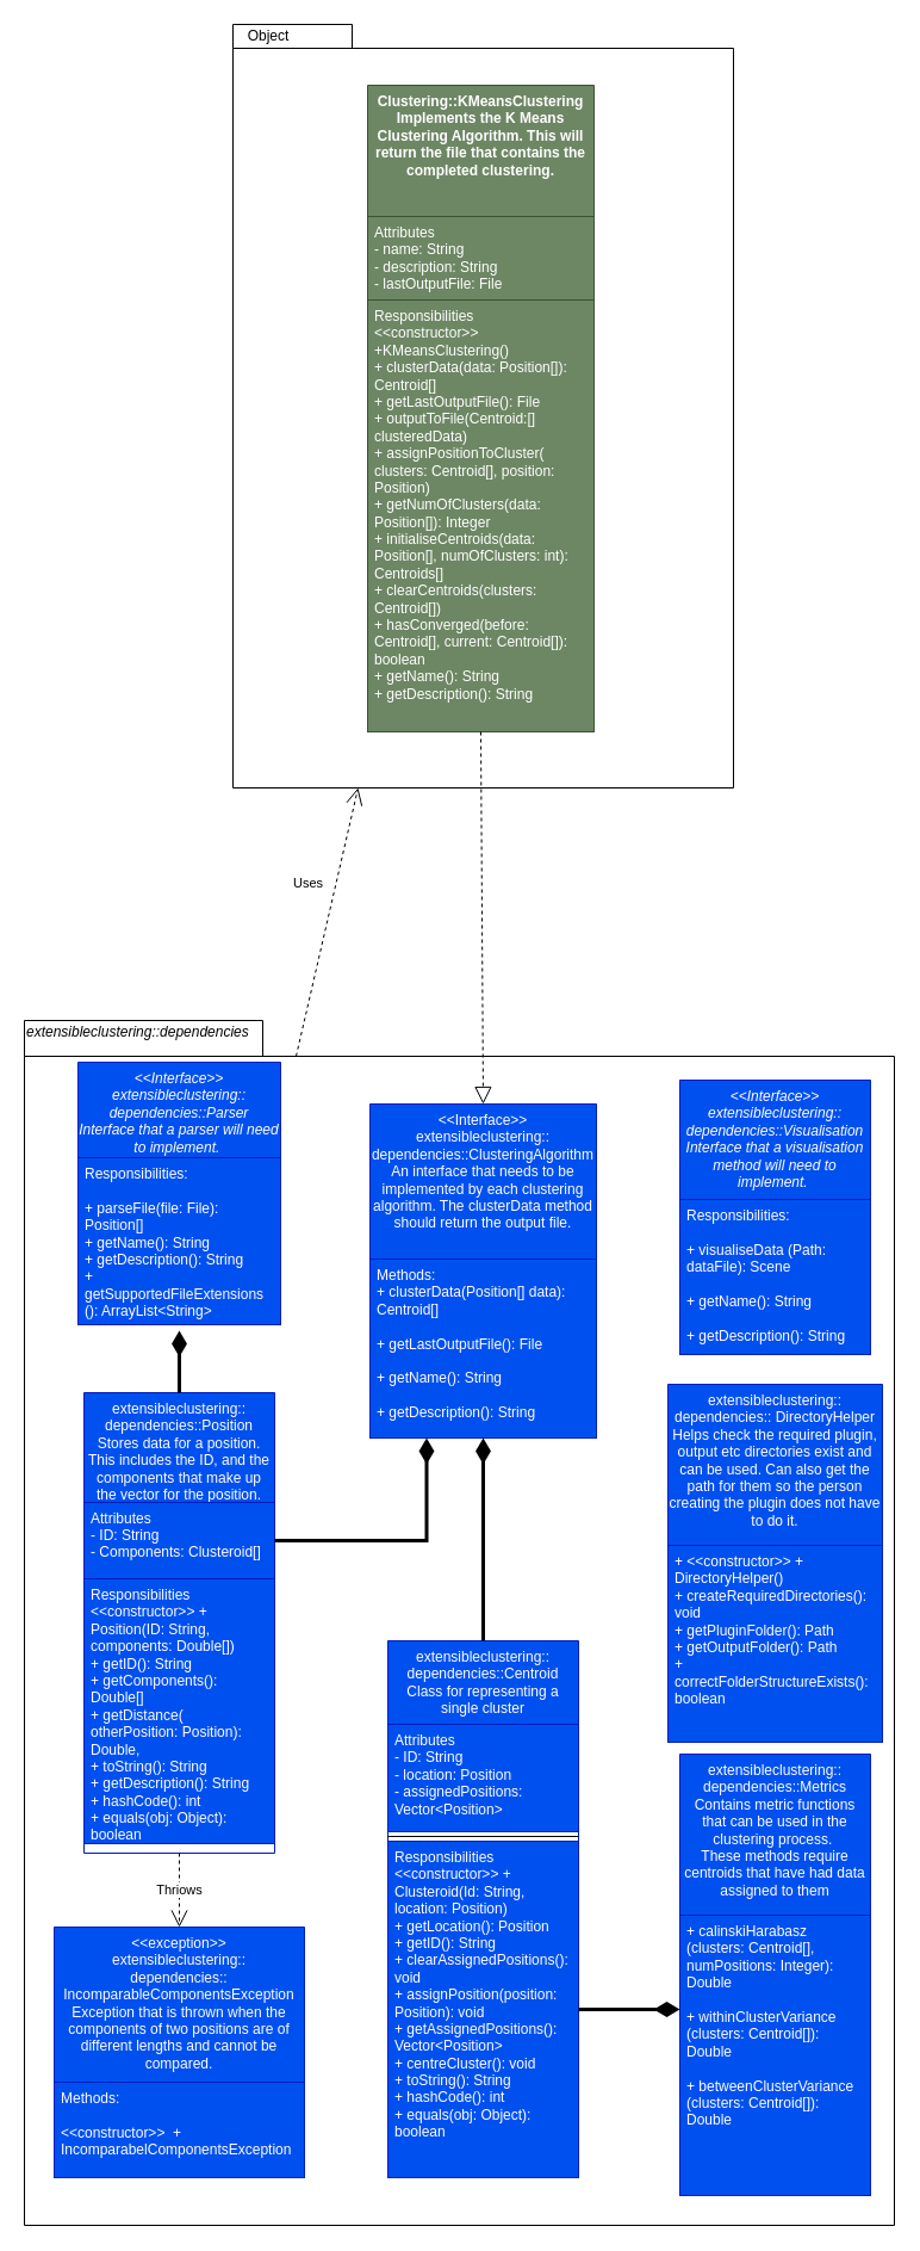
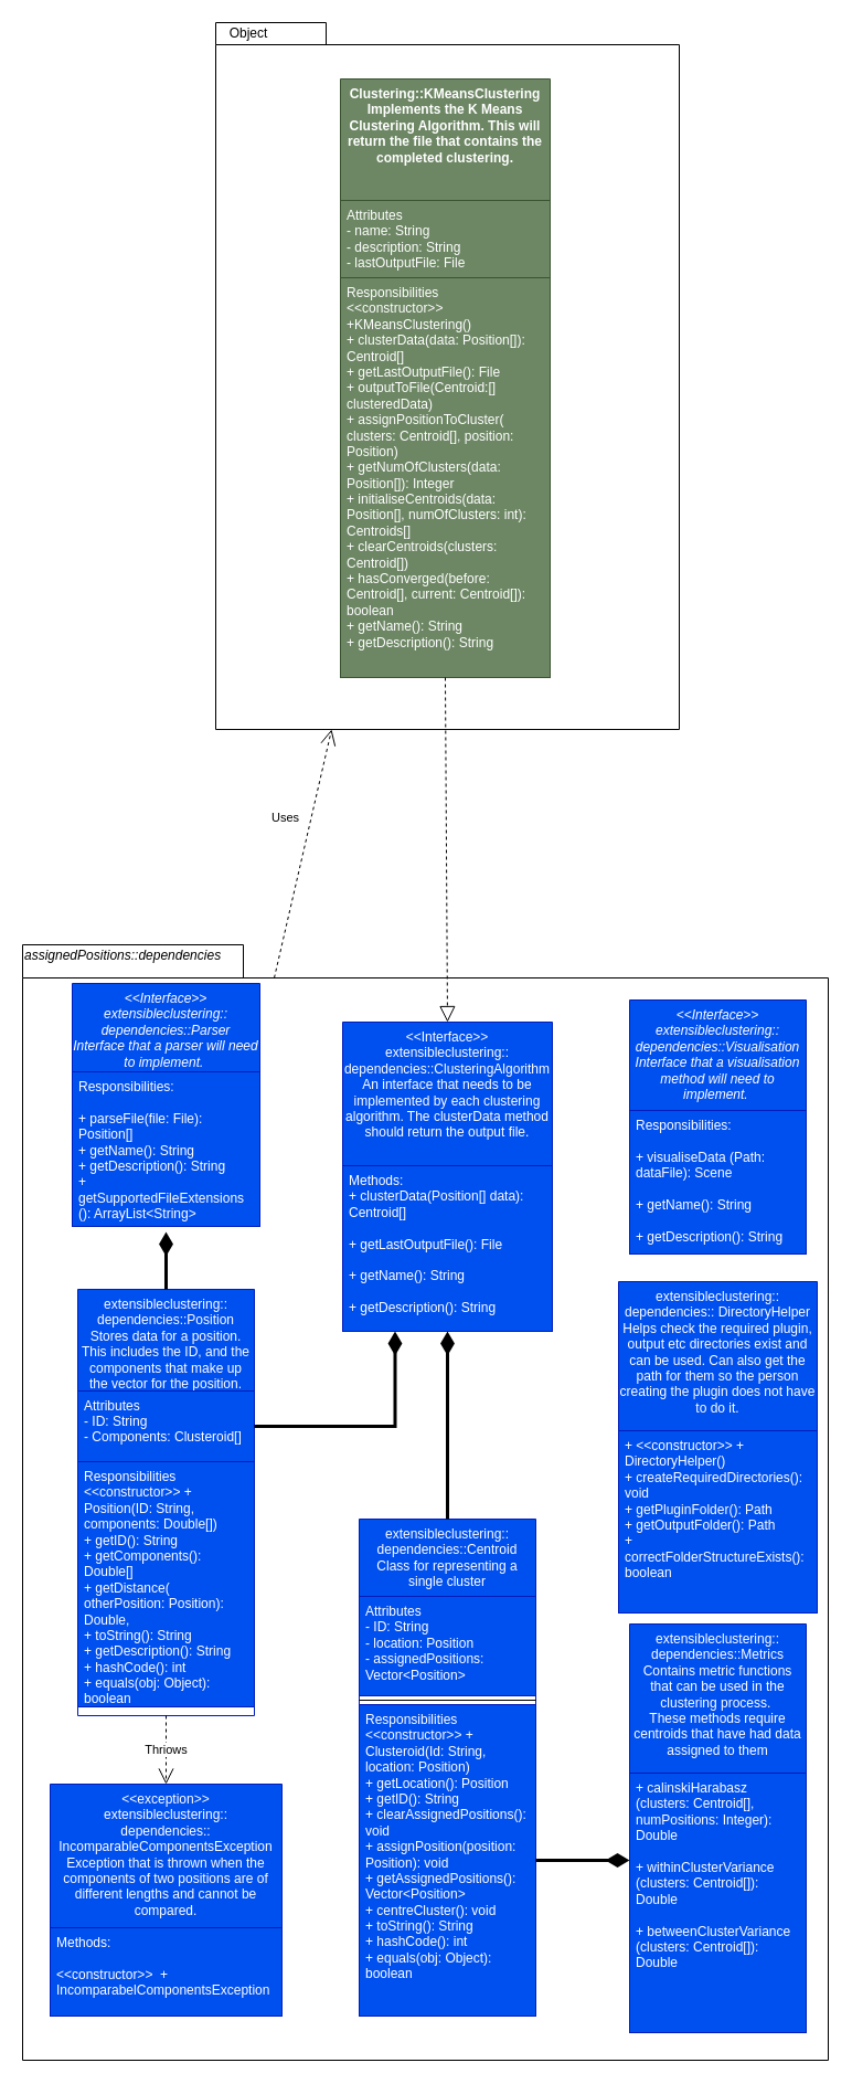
  <mxCell id="0" />
  <mxCell id="1" parent="0" />
  <mxCell id="2" value="" style="shape=folder;fontStyle=1;spacingTop=10;tabWidth=100;tabHeight=20;tabPosition=left;html=1;" parent="1" vertex="1"><mxGeometry x="195" y="20" width="420" height="640" as="geometry" /></mxCell>
  <mxCell id="3" value="Clustering::KMeansClustering&lt;br&gt;Implements the K Means Clustering Algorithm. This will return the file that contains the completed clustering." style="swimlane;fontStyle=1;align=center;verticalAlign=top;childLayout=stackLayout;horizontal=1;startSize=110;horizontalStack=0;resizeParent=1;resizeParentMax=0;resizeLast=0;collapsible=1;marginBottom=0;whiteSpace=wrap;labelBorderColor=none;html=1;fillColor=#6d8764;strokeColor=#3A5431;fontColor=#ffffff;" parent="1" vertex="1"><mxGeometry x="308" y="71" width="190" height="542" as="geometry" /></mxCell>
  <mxCell id="4" value="Attributes&#10;- name: String&#10;- description: String&#10;- lastOutputFile: File" style="text;align=left;verticalAlign=top;spacingLeft=4;spacingRight=4;overflow=hidden;rotatable=0;points=[[0,0.5],[1,0.5]];portConstraint=eastwest;rounded=0;shadow=0;html=0;fontStyle=0;whiteSpace=wrap;fillColor=#6d8764;strokeColor=#3A5431;fontColor=#ffffff;" parent="3" vertex="1"><mxGeometry y="110" width="190" height="70" as="geometry" /></mxCell>
  <mxCell id="5" value="Responsibilities&#10;&lt;&lt;constructor&gt;&gt; +KMeansClustering()&#10;+ clusterData(data: Position[]): Centroid[]&#10;+ getLastOutputFile(): File&#10;+ outputToFile(Centroid:[] clusteredData)&#10;+ assignPositionToCluster( clusters: Centroid[], position: Position)&#10;+ getNumOfClusters(data: Position[]): Integer&#10;+ initialiseCentroids(data: Position[], numOfClusters: int): Centroids[]&#10;+ clearCentroids(clusters: Centroid[])&#10;+ hasConverged(before: Centroid[], current: Centroid[]): boolean&#10;+ getName(): String&#10;+ getDescription(): String" style="text;strokeColor=#3A5431;fillColor=#6d8764;align=left;verticalAlign=top;spacingLeft=4;spacingRight=4;overflow=hidden;rotatable=0;points=[[0,0.5],[1,0.5]];portConstraint=eastwest;whiteSpace=wrap;fontColor=#ffffff;" parent="3" vertex="1"><mxGeometry y="180" width="190" height="362" as="geometry" /></mxCell>
  <mxCell id="6" value="" style="shape=folder;fontStyle=1;spacingTop=10;tabWidth=200;tabHeight=30;tabPosition=left;html=1;" parent="1" vertex="1"><mxGeometry x="20" y="855" width="730" height="1010" as="geometry" /></mxCell>
  <mxCell id="7" value="extensibleclustering::&#10;dependencies::Position&#10;Stores data for a position. This includes the ID, and the components that make up the vector for the position." style="swimlane;fontStyle=0;align=center;verticalAlign=top;childLayout=stackLayout;horizontal=1;startSize=92;horizontalStack=0;resizeParent=1;resizeLast=0;collapsible=1;marginBottom=0;rounded=0;shadow=0;strokeWidth=1;whiteSpace=wrap;fillColor=#0050ef;strokeColor=#001DBC;fontColor=#ffffff;" parent="1" vertex="1"><mxGeometry x="70" y="1167" width="160" height="386" as="geometry"><mxRectangle x="130" y="380" width="160" height="26" as="alternateBounds" /></mxGeometry></mxCell>
  <mxCell id="8" value="Attributes&#10;- ID: String&#10;- Components: Clusteroid[]" style="text;align=left;verticalAlign=top;spacingLeft=4;spacingRight=4;overflow=hidden;rotatable=0;points=[[0,0.5],[1,0.5]];portConstraint=eastwest;rounded=0;shadow=0;html=0;fontStyle=0;fillColor=#0050ef;strokeColor=#001DBC;fontColor=#ffffff;" parent="7" vertex="1"><mxGeometry y="92" width="160" height="64" as="geometry" /></mxCell>
  <mxCell id="9" value="Responsibilities&#10;&lt;&lt;constructor&gt;&gt; + Position(ID: String, components: Double[])&#10;+ getID(): String&#10;+ getComponents(): Double[]&#10;+ getDistance( otherPosition: Position): Double, &#10;+ toString(): String&#10;+ getDescription(): String&#10;+ hashCode(): int&#10;+ equals(obj: Object): boolean" style="text;align=left;verticalAlign=top;spacingLeft=4;spacingRight=4;overflow=hidden;rotatable=0;points=[[0,0.5],[1,0.5]];portConstraint=eastwest;fontStyle=0;whiteSpace=wrap;fillColor=#0050ef;strokeColor=#001DBC;fontColor=#ffffff;" parent="7" vertex="1"><mxGeometry y="156" width="160" height="222" as="geometry" /></mxCell>
  <mxCell id="10" value="" style="endArrow=diamondThin;endSize=13;endFill=1;shadow=0;strokeWidth=3;rounded=0;edgeStyle=elbowEdgeStyle;elbow=vertical;strokeColor=#000000;entryX=0.5;entryY=1;entryDx=0;entryDy=0;" parent="1" source="7" edge="1"><mxGeometry width="160" relative="1" as="geometry"><mxPoint x="150" y="978" as="sourcePoint" /><mxPoint x="150" y="1115" as="targetPoint" /></mxGeometry></mxCell>
- <mxCell id="11" value="&lt;span style=&quot;font-style: italic ; text-align: center&quot;&gt;extensibleclustering::&lt;/span&gt;&lt;span style=&quot;font-style: italic ; text-align: center&quot;&gt;dependencies&lt;/span&gt;" style="text;html=1;strokeColor=none;fillColor=none;align=left;verticalAlign=middle;whiteSpace=wrap;rounded=0;" parent="1" vertex="1"><mxGeometry x="20" y="845" width="250" height="40" as="geometry" /></mxCell>
+ <mxCell id="11" value="&lt;span style=&quot;font-style: italic ; text-align: center&quot;&gt;assignedPositions::&lt;/span&gt;&lt;span style=&quot;font-style: italic ; text-align: center&quot;&gt;dependencies&lt;/span&gt;" style="text;html=1;strokeColor=none;fillColor=none;align=left;verticalAlign=middle;whiteSpace=wrap;rounded=0;" parent="1" vertex="1"><mxGeometry x="20" y="845" width="250" height="40" as="geometry" /></mxCell>
  <mxCell id="12" value="&lt;&lt;Interface&gt;&gt;&#10;extensibleclustering::&#10;dependencies::ClusteringAlgorithm&#10;An interface that needs to be implemented by each clustering algorithm. The clusterData method should return the output file." style="swimlane;fontStyle=0;align=center;verticalAlign=top;childLayout=stackLayout;horizontal=1;startSize=130;horizontalStack=0;resizeParent=1;resizeLast=0;collapsible=1;marginBottom=0;rounded=0;shadow=0;strokeWidth=1;whiteSpace=wrap;fillColor=#0050ef;strokeColor=#001DBC;fontColor=#ffffff;" parent="1" vertex="1"><mxGeometry x="310" y="925" width="190" height="280" as="geometry"><mxRectangle x="130" y="380" width="160" height="26" as="alternateBounds" /></mxGeometry></mxCell>
  <mxCell id="13" value="Methods:&#10;+ clusterData(Position[] data): Centroid[] &#10;&#10;+ getLastOutputFile(): File&#10;&#10;+ getName(): String &#10;&#10;+ getDescription(): String" style="text;align=left;verticalAlign=top;spacingLeft=4;spacingRight=4;overflow=hidden;rotatable=0;points=[[0,0.5],[1,0.5]];portConstraint=eastwest;fontStyle=0;whiteSpace=wrap;fillColor=#0050ef;strokeColor=#001DBC;fontColor=#ffffff;" parent="12" vertex="1"><mxGeometry y="130" width="190" height="150" as="geometry" /></mxCell>
  <mxCell id="14" value="extensibleclustering::&#10;dependencies::Metrics&#10;Contains metric functions that can be used in the clustering process. &#10;These methods require centroids that have had data assigned to them" style="swimlane;fontStyle=0;align=center;verticalAlign=top;childLayout=stackLayout;horizontal=1;startSize=135;horizontalStack=0;resizeParent=1;resizeLast=0;collapsible=1;marginBottom=0;rounded=0;shadow=0;strokeWidth=1;whiteSpace=wrap;fillColor=#0050ef;strokeColor=#001DBC;fontColor=#ffffff;" parent="1" vertex="1"><mxGeometry x="570" y="1470" width="160" height="370" as="geometry"><mxRectangle x="130" y="380" width="160" height="26" as="alternateBounds" /></mxGeometry></mxCell>
  <mxCell id="15" value="+ calinskiHarabasz (clusters: Centroid[], numPositions: Integer): Double&#10;&#10;+ withinClusterVariance (clusters: Centroid[]): Double&#10;&#10;+ betweenClusterVariance (clusters: Centroid[]): Double" style="text;align=left;verticalAlign=top;spacingLeft=4;spacingRight=4;overflow=hidden;rotatable=0;points=[[0,0.5],[1,0.5]];portConstraint=eastwest;fontStyle=0;whiteSpace=wrap;fillColor=#0050ef;strokeColor=#001DBC;fontColor=#ffffff;" parent="14" vertex="1"><mxGeometry y="135" width="160" height="235" as="geometry" /></mxCell>
  <mxCell id="16" value="extensibleclustering::&#10;dependencies::Centroid&#10;Class for representing a single cluster" style="swimlane;fontStyle=0;align=center;verticalAlign=top;childLayout=stackLayout;horizontal=1;startSize=70;horizontalStack=0;resizeParent=1;resizeLast=0;collapsible=1;marginBottom=0;rounded=0;shadow=0;strokeWidth=1;whiteSpace=wrap;fillColor=#0050ef;strokeColor=#001DBC;fontColor=#ffffff;" parent="1" vertex="1"><mxGeometry x="325" y="1375" width="160" height="450" as="geometry"><mxRectangle x="130" y="380" width="160" height="26" as="alternateBounds" /></mxGeometry></mxCell>
  <mxCell id="17" value="Attributes&#10;- ID: String&#10;- location: Position&#10;- assignedPositions: Vector&lt;Position&gt;" style="text;align=left;verticalAlign=top;spacingLeft=4;spacingRight=4;overflow=hidden;rotatable=0;points=[[0,0.5],[1,0.5]];portConstraint=eastwest;rounded=0;shadow=0;html=0;fontStyle=0;whiteSpace=wrap;fillColor=#0050ef;strokeColor=#001DBC;fontColor=#ffffff;" parent="16" vertex="1"><mxGeometry y="70" width="160" height="90" as="geometry" /></mxCell>
  <mxCell id="18" value="" style="line;html=1;strokeWidth=1;align=left;verticalAlign=middle;spacingTop=-1;spacingLeft=3;spacingRight=3;rotatable=0;labelPosition=right;points=[];portConstraint=eastwest;" parent="16" vertex="1"><mxGeometry y="160" width="160" height="8" as="geometry" /></mxCell>
  <mxCell id="19" value="Responsibilities&#10;&lt;&lt;constructor&gt;&gt; + Clusteroid(Id: String, location: Position)&#10;+ getLocation(): Position&#10;+ getID(): String&#10;+ clearAssignedPositions(): void&#10;+ assignPosition(position: Position): void&#10;+ getAssignedPositions(): Vector&lt;Position&gt;&#10;+ centreCluster(): void&#10;+ toString(): String&#10;+ hashCode(): int&#10;+ equals(obj: Object): boolean" style="text;align=left;verticalAlign=top;spacingLeft=4;spacingRight=4;overflow=hidden;rotatable=0;points=[[0,0.5],[1,0.5]];portConstraint=eastwest;fontStyle=0;whiteSpace=wrap;fillColor=#0050ef;strokeColor=#001DBC;fontColor=#ffffff;" parent="16" vertex="1"><mxGeometry y="168" width="160" height="282" as="geometry" /></mxCell>
  <mxCell id="20" value="" style="endArrow=diamondThin;endSize=13;endFill=1;shadow=0;strokeWidth=3;rounded=0;edgeStyle=elbowEdgeStyle;elbow=vertical;strokeColor=#000000;entryX=0.25;entryY=1;entryDx=0;entryDy=0;exitX=1;exitY=0.5;exitDx=0;exitDy=0;" parent="1" source="8" target="12" edge="1"><mxGeometry width="160" relative="1" as="geometry"><mxPoint x="290" y="1317" as="sourcePoint" /><mxPoint x="290" y="1265" as="targetPoint" /><Array as="points"><mxPoint x="360" y="1291" /></Array></mxGeometry></mxCell>
  <mxCell id="21" value="" style="endArrow=diamondThin;endSize=13;endFill=1;shadow=0;strokeWidth=3;rounded=0;edgeStyle=elbowEdgeStyle;elbow=vertical;strokeColor=#000000;entryX=0.5;entryY=1;entryDx=0;entryDy=0;exitX=0.5;exitY=0;exitDx=0;exitDy=0;" parent="1" source="16" target="12" edge="1"><mxGeometry width="160" relative="1" as="geometry"><mxPoint x="384.5" y="1357" as="sourcePoint" /><mxPoint x="384.5" y="1305" as="targetPoint" /></mxGeometry></mxCell>
  <mxCell id="22" value="&lt;&lt;exception&gt;&gt;&#10;extensibleclustering::&#10;dependencies:: IncomparableComponentsException&#10;Exception that is thrown when the components of two positions are of different lengths and cannot be compared." style="swimlane;fontStyle=0;align=center;verticalAlign=top;childLayout=stackLayout;horizontal=1;startSize=130;horizontalStack=0;resizeParent=1;resizeLast=0;collapsible=1;marginBottom=0;rounded=0;shadow=0;strokeWidth=1;whiteSpace=wrap;fillColor=#0050ef;strokeColor=#001DBC;fontColor=#ffffff;" parent="1" vertex="1"><mxGeometry x="45" y="1615" width="210" height="210" as="geometry"><mxRectangle x="130" y="380" width="160" height="26" as="alternateBounds" /></mxGeometry></mxCell>
  <mxCell id="23" value="Methods: &#10;&#10;&lt;&lt;constructor&gt;&gt;  + IncomparabelComponentsException" style="text;align=left;verticalAlign=top;spacingLeft=4;spacingRight=4;overflow=hidden;rotatable=0;points=[[0,0.5],[1,0.5]];portConstraint=eastwest;fontStyle=0;whiteSpace=wrap;fillColor=#0050ef;strokeColor=#001DBC;fontColor=#ffffff;" parent="22" vertex="1"><mxGeometry y="130" width="210" height="80" as="geometry" /></mxCell>
  <mxCell id="24" value="Thriows" style="endArrow=open;endSize=12;dashed=1;html=1;entryX=0.5;entryY=0;entryDx=0;entryDy=0;exitX=0.5;exitY=1;exitDx=0;exitDy=0;" parent="1" source="7" target="22" edge="1"><mxGeometry width="160" relative="1" as="geometry"><mxPoint x="710" y="1385" as="sourcePoint" /><mxPoint x="870" y="1385" as="targetPoint" /></mxGeometry></mxCell>
  <mxCell id="25" value="" style="endArrow=diamondThin;endSize=13;endFill=1;shadow=0;strokeWidth=3;rounded=0;edgeStyle=elbowEdgeStyle;elbow=vertical;strokeColor=#000000;exitX=1;exitY=0.5;exitDx=0;exitDy=0;" parent="1" source="19" edge="1"><mxGeometry width="160" relative="1" as="geometry"><mxPoint x="530" y="1545" as="sourcePoint" /><mxPoint x="570" y="1684" as="targetPoint" /><Array as="points"><mxPoint x="530" y="1684" /></Array></mxGeometry></mxCell>
  <mxCell id="26" value="Object" style="text;html=1;strokeColor=none;fillColor=none;align=center;verticalAlign=middle;whiteSpace=wrap;rounded=0;" parent="1" vertex="1"><mxGeometry x="195" y="20" width="60" height="20" as="geometry" /></mxCell>
  <mxCell id="27" value="" style="endArrow=block;dashed=1;endFill=0;endSize=12;html=1;entryX=0.5;entryY=0;entryDx=0;entryDy=0;exitX=0.5;exitY=1;exitDx=0;exitDy=0;exitPerimeter=0;" parent="1" source="5" target="12" edge="1"><mxGeometry width="160" relative="1" as="geometry"><mxPoint x="400" y="630" as="sourcePoint" /><mxPoint x="400" y="925" as="targetPoint" /><Array as="points" /></mxGeometry></mxCell>
  <mxCell id="28" value="Uses" style="endArrow=open;endSize=12;dashed=1;html=1;entryX=0.25;entryY=1;entryDx=0;entryDy=0;entryPerimeter=0;" parent="1" target="2" edge="1"><mxGeometry x="0.243" y="23" width="160" relative="1" as="geometry"><mxPoint x="248" y="885" as="sourcePoint" /><mxPoint x="408" y="885" as="targetPoint" /><mxPoint as="offset" /></mxGeometry></mxCell>
  <mxCell id="29" value="extensibleclustering::&#10;dependencies:: DirectoryHelper&#10;Helps check the required plugin, output etc directories exist and can be used. Can also get the path for them so the person creating the plugin does not have to do it." style="swimlane;fontStyle=0;align=center;verticalAlign=top;childLayout=stackLayout;horizontal=1;startSize=135;horizontalStack=0;resizeParent=1;resizeLast=0;collapsible=1;marginBottom=0;rounded=0;shadow=0;strokeWidth=1;whiteSpace=wrap;fillColor=#0050ef;strokeColor=#001DBC;fontColor=#ffffff;" parent="1" vertex="1"><mxGeometry x="560" y="1160" width="180" height="300" as="geometry"><mxRectangle x="130" y="380" width="160" height="26" as="alternateBounds" /></mxGeometry></mxCell>
  <mxCell id="30" value="+ &lt;&lt;constructor&gt;&gt; + DirectoryHelper()&#10;+ createRequiredDirectories(): void&#10;+ getPluginFolder(): Path&#10;+ getOutputFolder(): Path&#10;+ correctFolderStructureExists(): boolean" style="text;align=left;verticalAlign=top;spacingLeft=4;spacingRight=4;overflow=hidden;rotatable=0;points=[[0,0.5],[1,0.5]];portConstraint=eastwest;fontStyle=0;whiteSpace=wrap;fillColor=#0050ef;strokeColor=#001DBC;fontColor=#ffffff;" parent="29" vertex="1"><mxGeometry y="135" width="180" height="165" as="geometry" /></mxCell>
  <mxCell id="31" value="&lt;&lt;Interface&gt;&gt;&#10;extensibleclustering::&#10;dependencies::Visualisation&#10;Interface that a visualisation method will need to implement. " style="swimlane;fontStyle=2;align=center;verticalAlign=top;childLayout=stackLayout;horizontal=1;startSize=100;horizontalStack=0;resizeParent=1;resizeLast=0;collapsible=1;marginBottom=0;rounded=0;shadow=0;strokeWidth=1;whiteSpace=wrap;fillColor=#0050ef;strokeColor=#001DBC;fontColor=#ffffff;" parent="1" vertex="1"><mxGeometry x="570" y="905" width="160" height="230" as="geometry"><mxRectangle x="230" y="140" width="160" height="26" as="alternateBounds" /></mxGeometry></mxCell>
  <mxCell id="32" value="Responsibilities:&#10;&#10;+ visualiseData (Path: dataFile): Scene&#10;&#10;+ getName(): String&#10;&#10;+ getDescription(): String" style="text;align=left;verticalAlign=top;spacingLeft=4;spacingRight=4;overflow=hidden;rotatable=0;points=[[0,0.5],[1,0.5]];portConstraint=eastwest;whiteSpace=wrap;fillColor=#0050ef;strokeColor=#001DBC;fontColor=#ffffff;" parent="31" vertex="1"><mxGeometry y="100" width="160" height="130" as="geometry" /></mxCell>
  <mxCell id="33" value="&lt;&lt;Interface&gt;&gt;&#10;extensibleclustering::&#10;dependencies::Parser&#10;Interface that a parser will need to implement. " style="swimlane;fontStyle=2;align=center;verticalAlign=top;childLayout=stackLayout;horizontal=1;startSize=80;horizontalStack=0;resizeParent=1;resizeLast=0;collapsible=1;marginBottom=0;rounded=0;shadow=0;strokeWidth=1;whiteSpace=wrap;fillColor=#0050ef;strokeColor=#001DBC;fontColor=#ffffff;" vertex="1" parent="1"><mxGeometry x="65" y="890" width="170" height="220" as="geometry"><mxRectangle x="230" y="140" width="160" height="26" as="alternateBounds" /></mxGeometry></mxCell>
  <mxCell id="34" value="Responsibilities:&#10;&#10;+ parseFile(file: File):  Position[] &#10;+ getName(): String&#10;+ getDescription(): String&#10;+ getSupportedFileExtensions (): ArrayList&lt;String&gt;" style="text;align=left;verticalAlign=top;spacingLeft=4;spacingRight=4;overflow=hidden;rotatable=0;points=[[0,0.5],[1,0.5]];portConstraint=eastwest;whiteSpace=wrap;fillColor=#0050ef;strokeColor=#001DBC;fontColor=#ffffff;" vertex="1" parent="33"><mxGeometry y="80" width="170" height="140" as="geometry" /></mxCell>
